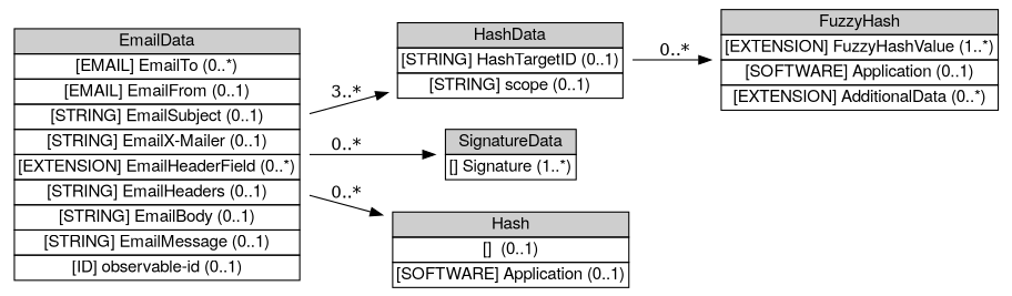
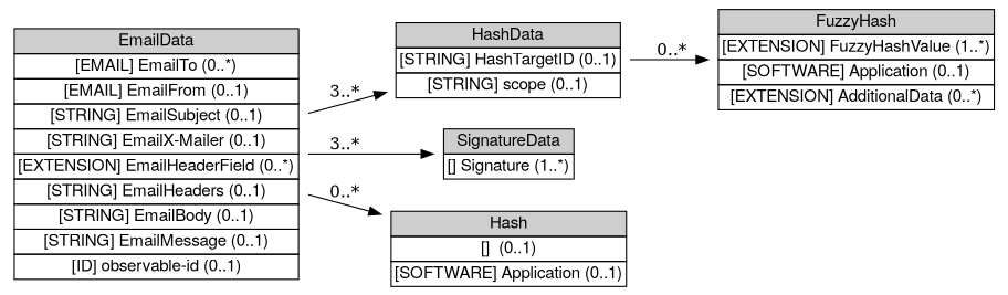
  digraph {
    rankdir=LR
    node [shape=plaintext]
    n1 [height=3.0278 label=<<table BORDER="0" CELLBORDER="1" CELLSPACING="0"> <tr> <td BGCOLOR="#CECECE" HREF="/idmef_parser/IODEFv2/EmailData.html" TITLE="The EmailData class describes headers from an email message and cryptographic hashes and signatures applied to it. "><FONT FACE="Nimbus Sans L">EmailData</FONT></td> </tr>" %<tr><td  HREF="/idmef_parser/IODEFv2/EmailData.html" TITLE="The value of the &quot;To:&quot; header field (Section 3.6.3 of [RFC5322]) in an email."><FONT FACE="Nimbus Sans L">[EMAIL] EmailTo (0..*)</FONT></td></tr>%<tr><td  HREF="/idmef_parser/IODEFv2/EmailData.html" TITLE="The value of the &quot;From:&quot; header field (Section 3.6.2 of [RFC5322]) in an email."><FONT FACE="Nimbus Sans L">[EMAIL] EmailFrom (0..1)</FONT></td></tr>%<tr><td  HREF="/idmef_parser/IODEFv2/EmailData.html" TITLE="The value of the &quot;Subject:&quot; header field in an email.  See Section 3.6.5 of [RFC5322]."><FONT FACE="Nimbus Sans L">[STRING] EmailSubject (0..1)</FONT></td></tr>%<tr><td  HREF="/idmef_parser/IODEFv2/EmailData.html" TITLE="The value of the &quot;X-Mailer:&quot; header field in an email."><FONT FACE="Nimbus Sans L">[STRING] EmailX-Mailer (0..1)</FONT></td></tr>%<tr><td  HREF="/idmef_parser/IODEFv2/EmailData.html" TITLE="The header name and value of an arbitrary header field of the email message.  The name attribute MUST be set to the header name.  The header value MUST be set in the element body.  The dtype attribute MUST be set to &quot;string&quot;."><FONT FACE="Nimbus Sans L">[EXTENSION] EmailHeaderField (0..*)</FONT></td></tr>%<tr><td  HREF="/idmef_parser/IODEFv2/EmailData.html" TITLE="The headers of an email message."><FONT FACE="Nimbus Sans L">[STRING] EmailHeaders (0..1)</FONT></td></tr>%<tr><td  HREF="/idmef_parser/IODEFv2/EmailData.html" TITLE="The body of an email message."><FONT FACE="Nimbus Sans L">[STRING] EmailBody (0..1)</FONT></td></tr>%<tr><td  HREF="/idmef_parser/IODEFv2/EmailData.html" TITLE="The headers and body of an email message."><FONT FACE="Nimbus Sans L">[STRING] EmailMessage (0..1)</FONT></td></tr>%<tr><td  HREF="/idmef_parser/IODEFv2/EmailData.html" TITLE="See Section 3.3.2."><FONT FACE="Nimbus Sans L">[ID] observable-id (0..1)</FONT></td></tr>%</table>> width=3.5139]
    n2 [height=0.98611 label=<<table BORDER="0" CELLBORDER="1" CELLSPACING="0"> <tr> <td BGCOLOR="#CECECE" HREF="/idmef_parser/IODEFv2/HashData.html" TITLE="The HashData class describes different types of hashes on a given object (e.g., file, part of a file, email). "><FONT FACE="Nimbus Sans L">HashData</FONT></td> </tr>" %<tr><td  HREF="/idmef_parser/IODEFv2/HashData.html" TITLE="An identifier that references a subset of the object being hashed.  The semantics of this identifier are specified by the scope attribute."><FONT FACE="Nimbus Sans L">[STRING] HashTargetID (0..1)</FONT></td></tr>%<tr><td  HREF="/idmef_parser/IODEFv2/HashData.html" TITLE="A means by which to extend the scope attribute.  See Section 5.1.1."><FONT FACE="Nimbus Sans L">[STRING] scope (0..1)</FONT></td></tr>%</table>> width=2.8194]
    n3 [height=0.69444 label=<<table BORDER="0" CELLBORDER="1" CELLSPACING="0"> <tr> <td BGCOLOR="#CECECE" HREF="/idmef_parser/IODEFv2/SignatureData.html" TITLE="The SignatureData class describes different types of digital signatures on an object. "><FONT FACE="Nimbus Sans L">SignatureData</FONT></td> </tr>" %<tr><td  HREF="/idmef_parser/IODEFv2/SignatureData.html" TITLE="A given signature.  See Section 4.2 of [W3C.XMLSIG]."><FONT FACE="Nimbus Sans L">[] Signature (1..*)</FONT></td></tr>%</table>> width=1.7222]
    n4 [height=0.98611 label=<<table BORDER="0" CELLBORDER="1" CELLSPACING="0"> <tr> <td BGCOLOR="#CECECE" HREF="/idmef_parser/IODEFv2/Hash.html" TITLE="The Hash class describes a cryptographic hash value; the algorithm and application used to generate it; and the canonicalization method applied to the object being hashed. "><FONT FACE="Nimbus Sans L">Hash</FONT></td> </tr>" %<tr><td  HREF="/idmef_parser/IODEFv2/Hash.html" TITLE="The canonicalization method used on the object being hashed.  See Section 4.3.1 of [W3C.XMLSIG]."><FONT FACE="Nimbus Sans L">[]  (0..1)</FONT></td></tr>%<tr><td  HREF="/idmef_parser/IODEFv2/Hash.html" TITLE="The application used to calculate the hash."><FONT FACE="Nimbus Sans L">[SOFTWARE] Application (0..1)</FONT></td></tr>%</table>> width=2.9444]
    n5 [height=1.2778 label=<<table BORDER="0" CELLBORDER="1" CELLSPACING="0"> <tr> <td BGCOLOR="#CECECE" HREF="/idmef_parser/IODEFv2/FuzzyHash.html" TITLE="The FuzzyHash class describes a fuzzy hash and the application used to generate it. "><FONT FACE="Nimbus Sans L">FuzzyHash</FONT></td> </tr>" %<tr><td  HREF="/idmef_parser/IODEFv2/FuzzyHash.html" TITLE="The computed fuzzy hash value."><FONT FACE="Nimbus Sans L">[EXTENSION] FuzzyHashValue (1..*)</FONT></td></tr>%<tr><td  HREF="/idmef_parser/IODEFv2/FuzzyHash.html" TITLE="The application used to calculate the hash."><FONT FACE="Nimbus Sans L">[SOFTWARE] Application (0..1)</FONT></td></tr>%<tr><td  HREF="/idmef_parser/IODEFv2/FuzzyHash.html" TITLE="Mechanism by which to extend the data model."><FONT FACE="Nimbus Sans L">[EXTENSION] AdditionalData (0..*)</FONT></td></tr>%</table>> width=3.4028]
    n1 -> n2 [label="3..*"]
-   n1 -> n3 [label="0..*"]
+   n1 -> n3 [label="3..*"]
    n1 -> n4 [label="0..*"]
    n2 -> n5 [label="0..*"]
  }
